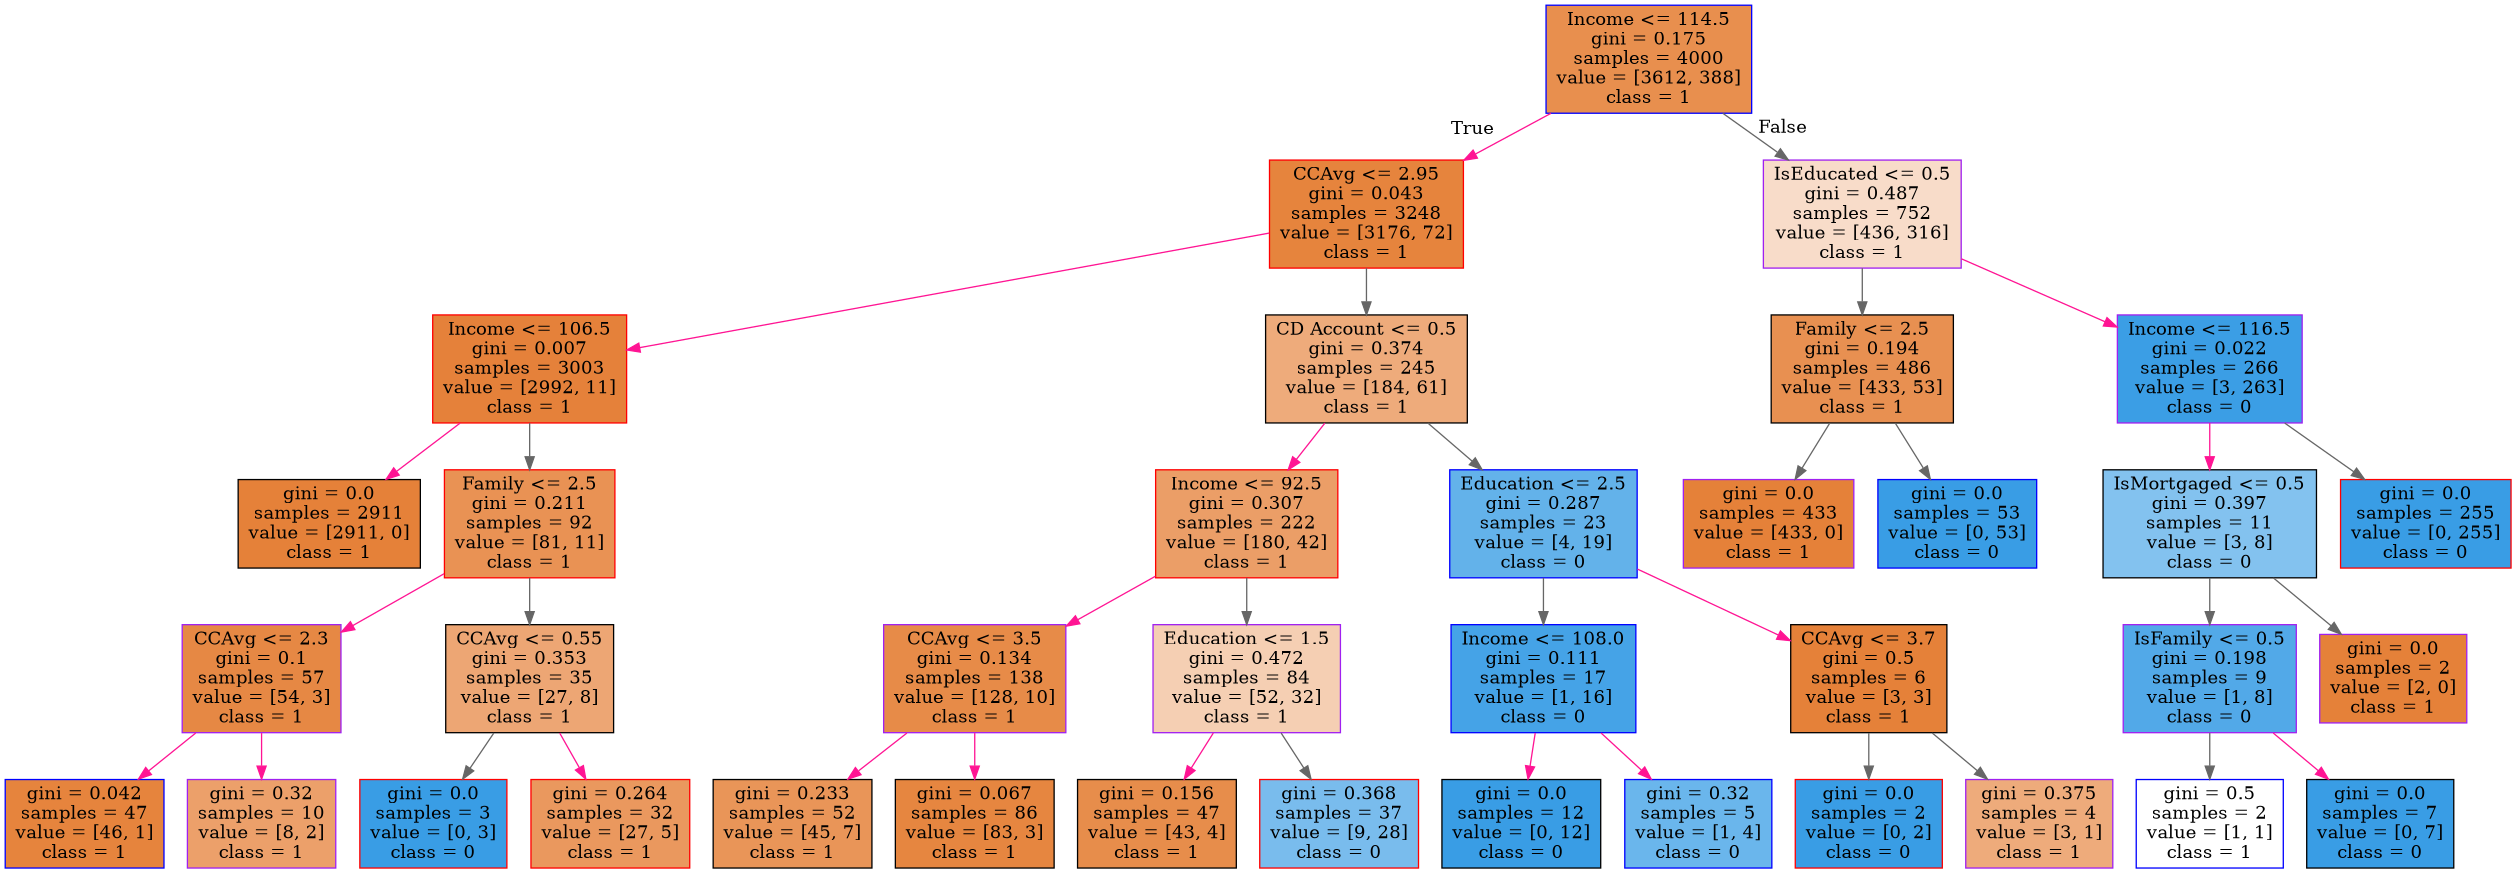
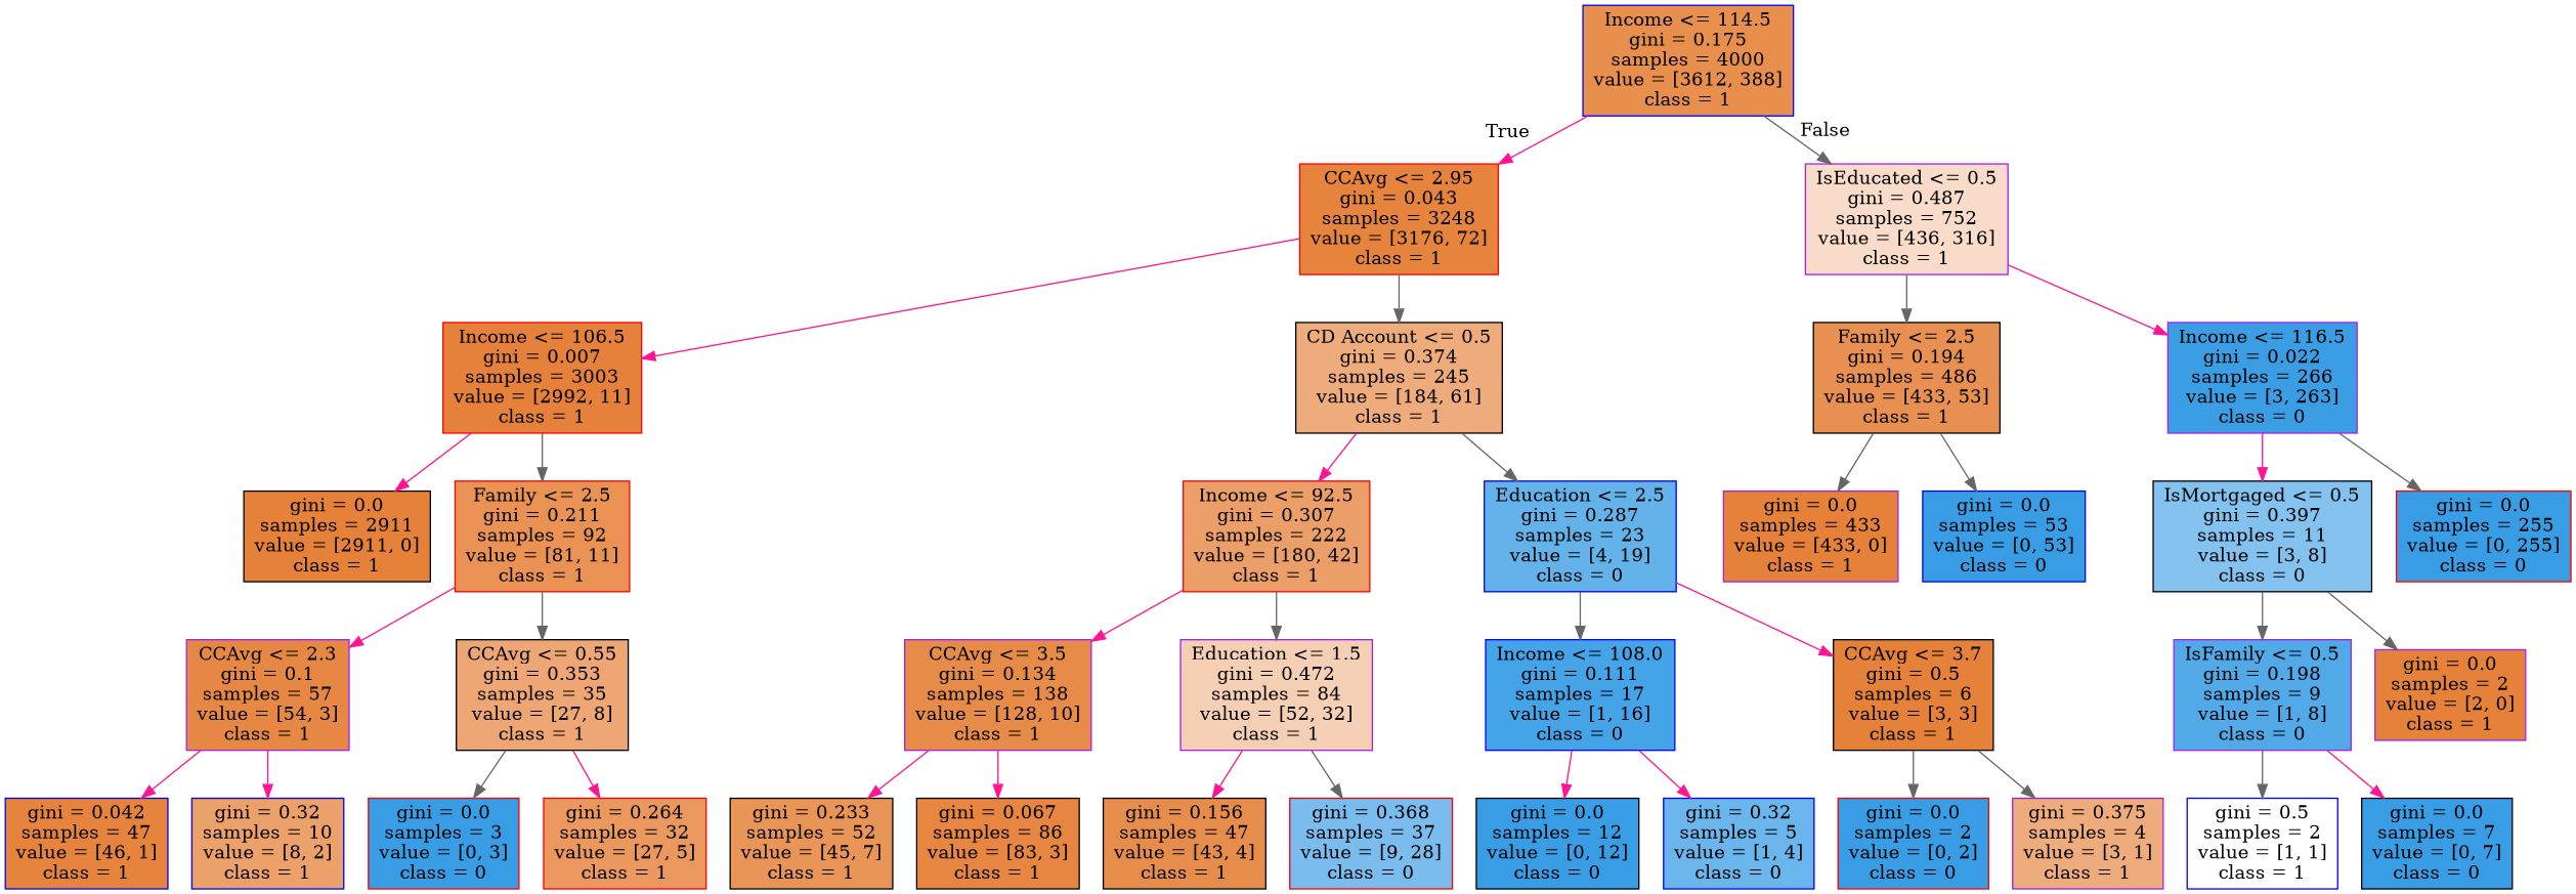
  digraph {
    node [color=black fillcolor="#399de5" shape=box style=filled]
    edge [color=deeppink]
    n1 [color=blue fillcolor="#e88f4e" label="Income <= 114.5\ngini = 0.175\nsamples = 4000\nvalue = [3612, 388]\nclass = 1"]
    n2 [color=red fillcolor="#e6843d" label="CCAvg <= 2.95\ngini = 0.043\nsamples = 3248\nvalue = [3176, 72]\nclass = 1"]
    n3 [color=purple fillcolor="#f8dcc9" label="IsEducated <= 0.5\ngini = 0.487\nsamples = 752\nvalue = [436, 316]\nclass = 1"]
    n4 [color=red fillcolor="#e5813a" label="Income <= 106.5\ngini = 0.007\nsamples = 3003\nvalue = [2992, 11]\nclass = 1"]
    n5 [fillcolor="#eeab7b" label="CD Account <= 0.5\ngini = 0.374\nsamples = 245\nvalue = [184, 61]\nclass = 1"]
    n6 [fillcolor="#e89051" label="Family <= 2.5\ngini = 0.194\nsamples = 486\nvalue = [433, 53]\nclass = 1"]
    n7 [color=purple fillcolor="#3b9ee5" label="Income <= 116.5\ngini = 0.022\nsamples = 266\nvalue = [3, 263]\nclass = 0"]
    n8 [fillcolor="#e58139" label="gini = 0.0\nsamples = 2911\nvalue = [2911, 0]\nclass = 1"]
    n9 [color=red fillcolor="#e99254" label="Family <= 2.5\ngini = 0.211\nsamples = 92\nvalue = [81, 11]\nclass = 1"]
    n10 [color=red fillcolor="#eb9e67" label="Income <= 92.5\ngini = 0.307\nsamples = 222\nvalue = [180, 42]\nclass = 1"]
    n11 [color=blue fillcolor="#63b2ea" label="Education <= 2.5\ngini = 0.287\nsamples = 23\nvalue = [4, 19]\nclass = 0"]
    n12 [color=purple fillcolor="#e68844" label="CCAvg <= 2.3\ngini = 0.1\nsamples = 57\nvalue = [54, 3]\nclass = 1"]
    n13 [fillcolor="#eda674" label="CCAvg <= 0.55\ngini = 0.353\nsamples = 35\nvalue = [27, 8]\nclass = 1"]
    n14 [color=blue fillcolor="#e6843d" label="gini = 0.042\nsamples = 47\nvalue = [46, 1]\nclass = 1"]
-   n15 [color=purple fillcolor="#eca06a" label="gini = 0.32\nsamples = 10\nvalue = [8, 2]\nclass = 1"]
+   n15 [color=blue fillcolor="#eca06a" label="gini = 0.32\nsamples = 10\nvalue = [8, 2]\nclass = 1"]
    n16 [color=red label="gini = 0.0\nsamples = 3\nvalue = [0, 3]\nclass = 0"]
    n17 [color=red fillcolor="#ea985e" label="gini = 0.264\nsamples = 32\nvalue = [27, 5]\nclass = 1"]
    n18 [color=purple fillcolor="#e78b48" label="CCAvg <= 3.5\ngini = 0.134\nsamples = 138\nvalue = [128, 10]\nclass = 1"]
    n19 [color=purple fillcolor="#f5cfb3" label="Education <= 1.5\ngini = 0.472\nsamples = 84\nvalue = [52, 32]\nclass = 1"]
    n20 [color=blue fillcolor="#45a3e7" label="Income <= 108.0\ngini = 0.111\nsamples = 17\nvalue = [1, 16]\nclass = 0"]
    n21 [fillcolor="#e58139" label="CCAvg <= 3.7\ngini = 0.5\nsamples = 6\nvalue = [3, 3]\nclass = 1"]
    n22 [fillcolor="#e99558" label="gini = 0.233\nsamples = 52\nvalue = [45, 7]\nclass = 1"]
    n23 [fillcolor="#e68640" label="gini = 0.067\nsamples = 86\nvalue = [83, 3]\nclass = 1"]
    n24 [fillcolor="#e78d4b" label="gini = 0.156\nsamples = 47\nvalue = [43, 4]\nclass = 1"]
    n25 [color=red fillcolor="#79bced" label="gini = 0.368\nsamples = 37\nvalue = [9, 28]\nclass = 0"]
    n26 [label="gini = 0.0\nsamples = 12\nvalue = [0, 12]\nclass = 0"]
    n27 [color=blue fillcolor="#6ab6ec" label="gini = 0.32\nsamples = 5\nvalue = [1, 4]\nclass = 0"]
    n28 [color=red label="gini = 0.0\nsamples = 2\nvalue = [0, 2]\nclass = 0"]
    n29 [color=purple fillcolor="#eeab7b" label="gini = 0.375\nsamples = 4\nvalue = [3, 1]\nclass = 1"]
    n30 [color=purple fillcolor="#e58139" label="gini = 0.0\nsamples = 433\nvalue = [433, 0]\nclass = 1"]
    n31 [color=blue label="gini = 0.0\nsamples = 53\nvalue = [0, 53]\nclass = 0"]
    n32 [fillcolor="#83c2ef" label="IsMortgaged <= 0.5\ngini = 0.397\nsamples = 11\nvalue = [3, 8]\nclass = 0"]
    n33 [color=red label="gini = 0.0\nsamples = 255\nvalue = [0, 255]\nclass = 0"]
    n34 [color=purple fillcolor="#52a9e8" label="IsFamily <= 0.5\ngini = 0.198\nsamples = 9\nvalue = [1, 8]\nclass = 0"]
    n35 [color=purple fillcolor="#e58139" label="gini = 0.0\nsamples = 2\nvalue = [2, 0]\nclass = 1"]
    n36 [color=blue fillcolor="#ffffff" label="gini = 0.5\nsamples = 2\nvalue = [1, 1]\nclass = 1"]
    n37 [label="gini = 0.0\nsamples = 7\nvalue = [0, 7]\nclass = 0"]
    n1 -> n2 [headlabel=True labelangle=45 labeldistance=2.5]
    n1 -> n3 [color=gray40 headlabel=False labelangle=-45 labeldistance=2.5]
    n2 -> n4
    n2 -> n5 [color=gray40]
    n3 -> n6 [color=gray40]
    n3 -> n7
    n4 -> n8
    n4 -> n9 [color=gray40]
    n5 -> n10
    n5 -> n11 [color=gray40]
    n6 -> n30 [color=gray40]
    n6 -> n31 [color=gray40]
    n7 -> n32
    n7 -> n33 [color=gray40]
    n9 -> n12
    n9 -> n13 [color=gray40]
    n10 -> n18
    n10 -> n19 [color=gray40]
    n11 -> n20 [color=gray40]
    n11 -> n21
    n12 -> n14
    n12 -> n15
    n13 -> n16 [color=gray40]
    n13 -> n17
    n18 -> n22
    n18 -> n23
    n19 -> n24
    n19 -> n25 [color=gray40]
    n20 -> n26
    n20 -> n27
    n21 -> n28 [color=gray40]
    n21 -> n29 [color=gray40]
    n32 -> n34 [color=gray40]
    n32 -> n35 [color=gray40]
    n34 -> n36 [color=gray40]
    n34 -> n37
  }
